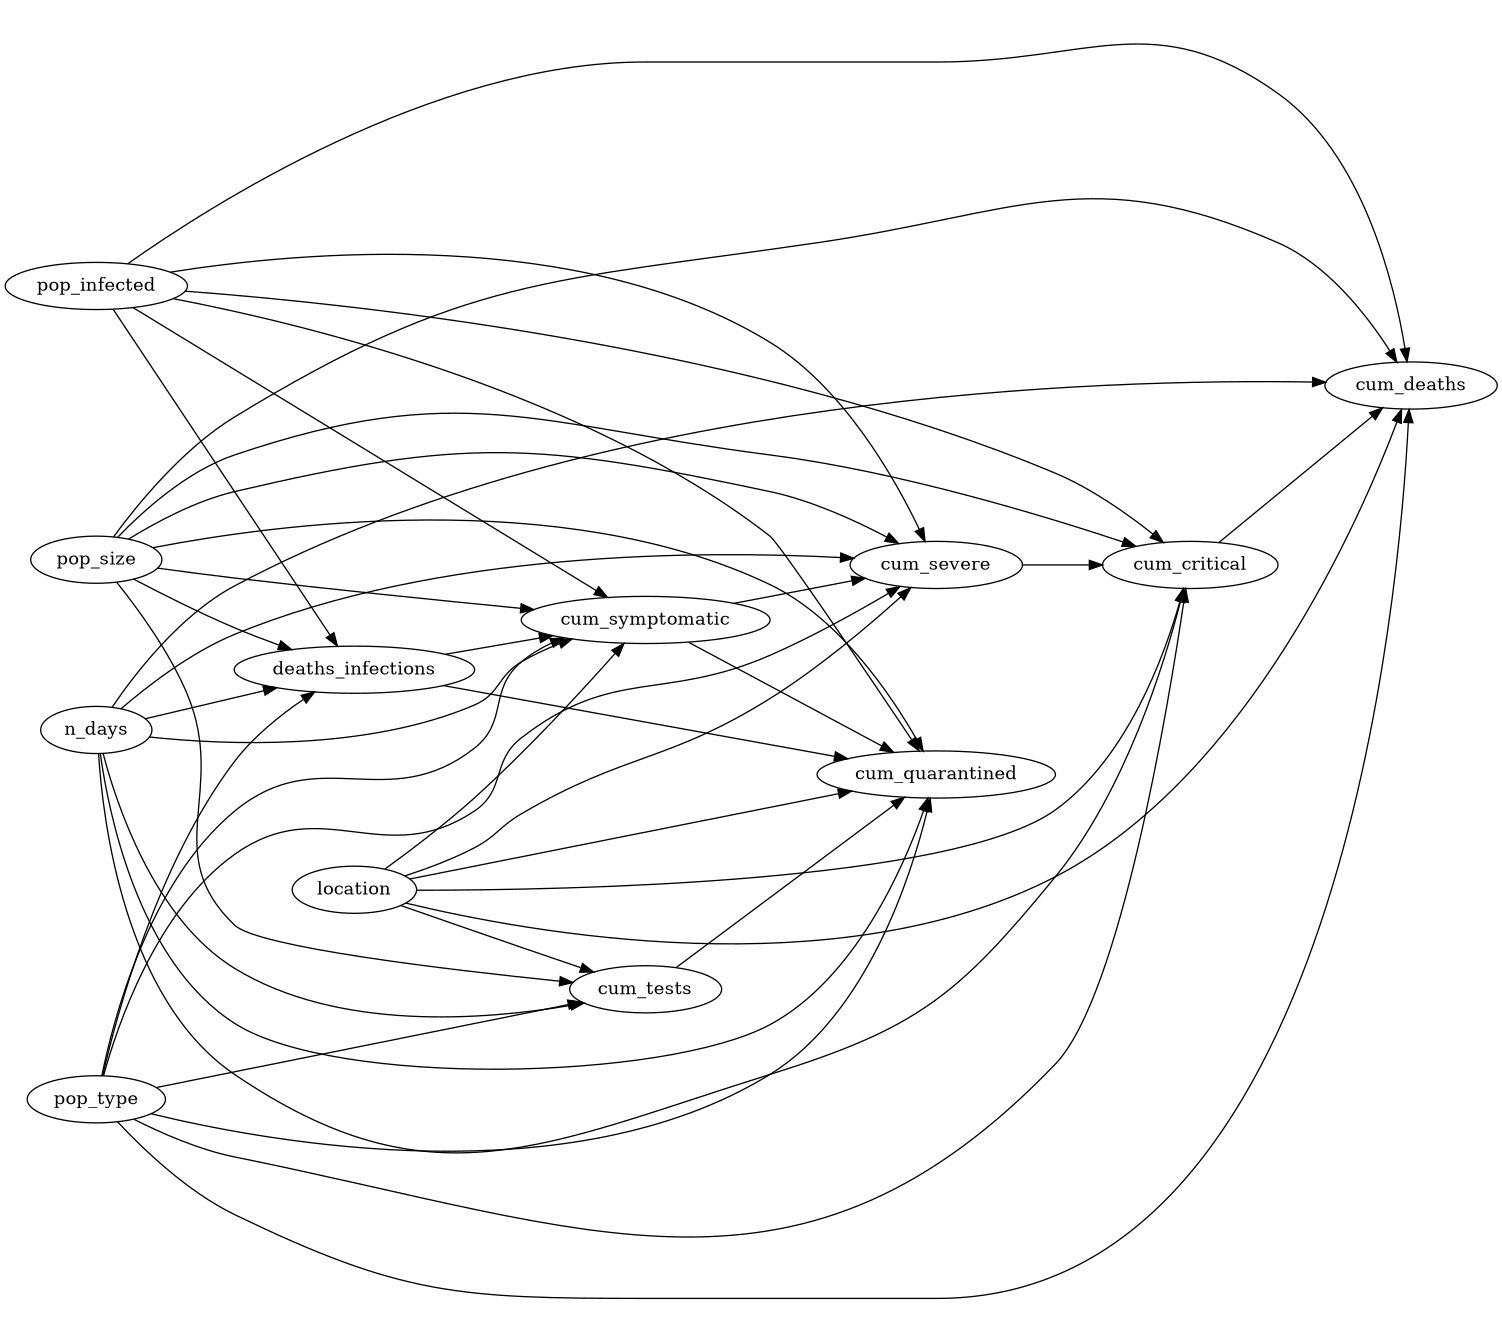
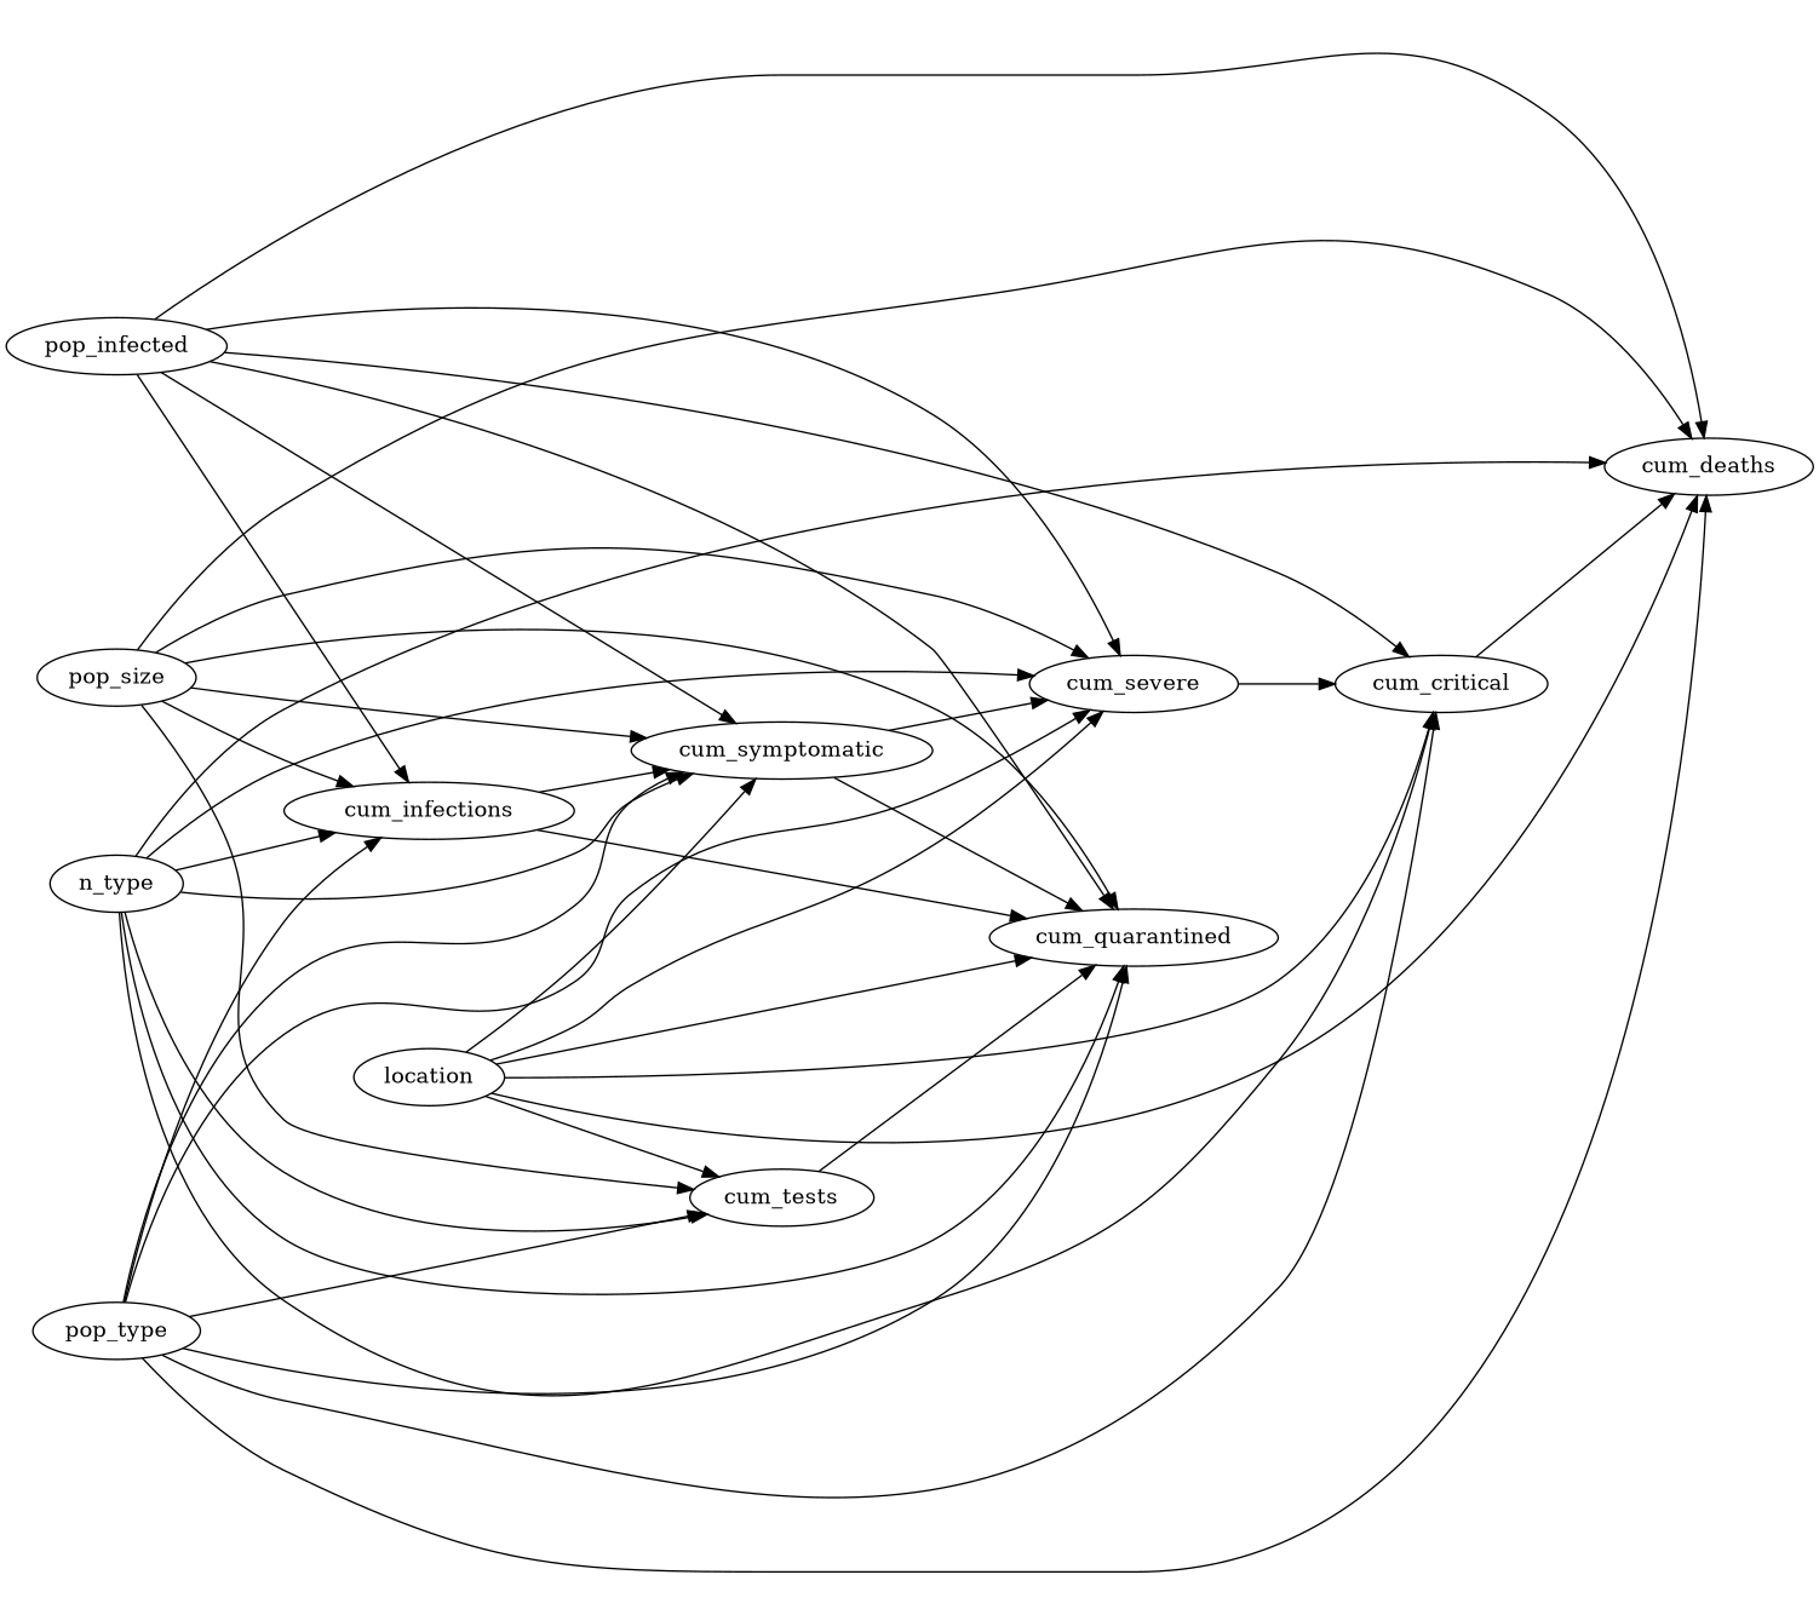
  digraph {
    newrank=True
    rankdir=LR
    cum_tests
    cum_quarantined
    cum_critical
    cum_deaths
    pop_size
    cum_severe
-   cum_infections [label=deaths_infections]
+   cum_infections
    cum_symptomatic
    location
-   n_days
+   n_days [label=n_type]
    pop_infected
    pop_type
    cum_tests -> cum_quarantined
    cum_critical -> cum_deaths
    pop_size -> cum_tests
    pop_size -> cum_quarantined
-   pop_size -> cum_critical
    pop_size -> cum_deaths
    pop_size -> cum_severe
    pop_size -> cum_infections
    pop_size -> cum_symptomatic
    cum_severe -> cum_critical
    cum_infections -> cum_quarantined
    cum_infections -> cum_symptomatic
    cum_symptomatic -> cum_quarantined
    cum_symptomatic -> cum_severe
    location -> cum_tests
    location -> cum_quarantined
    location -> cum_critical
    location -> cum_deaths
    location -> cum_severe
    location -> cum_symptomatic
    n_days -> cum_tests
    n_days -> cum_quarantined
    n_days -> cum_critical
    n_days -> cum_deaths
    n_days -> cum_severe
    n_days -> cum_infections
    n_days -> cum_symptomatic
    pop_infected -> cum_quarantined
    pop_infected -> cum_critical
    pop_infected -> cum_deaths
    pop_infected -> cum_severe
    pop_infected -> cum_infections
    pop_infected -> cum_symptomatic
    pop_type -> cum_tests
    pop_type -> cum_quarantined
    pop_type -> cum_critical
    pop_type -> cum_deaths
    pop_type -> cum_severe
    pop_type -> cum_infections
    pop_type -> cum_symptomatic
  }
